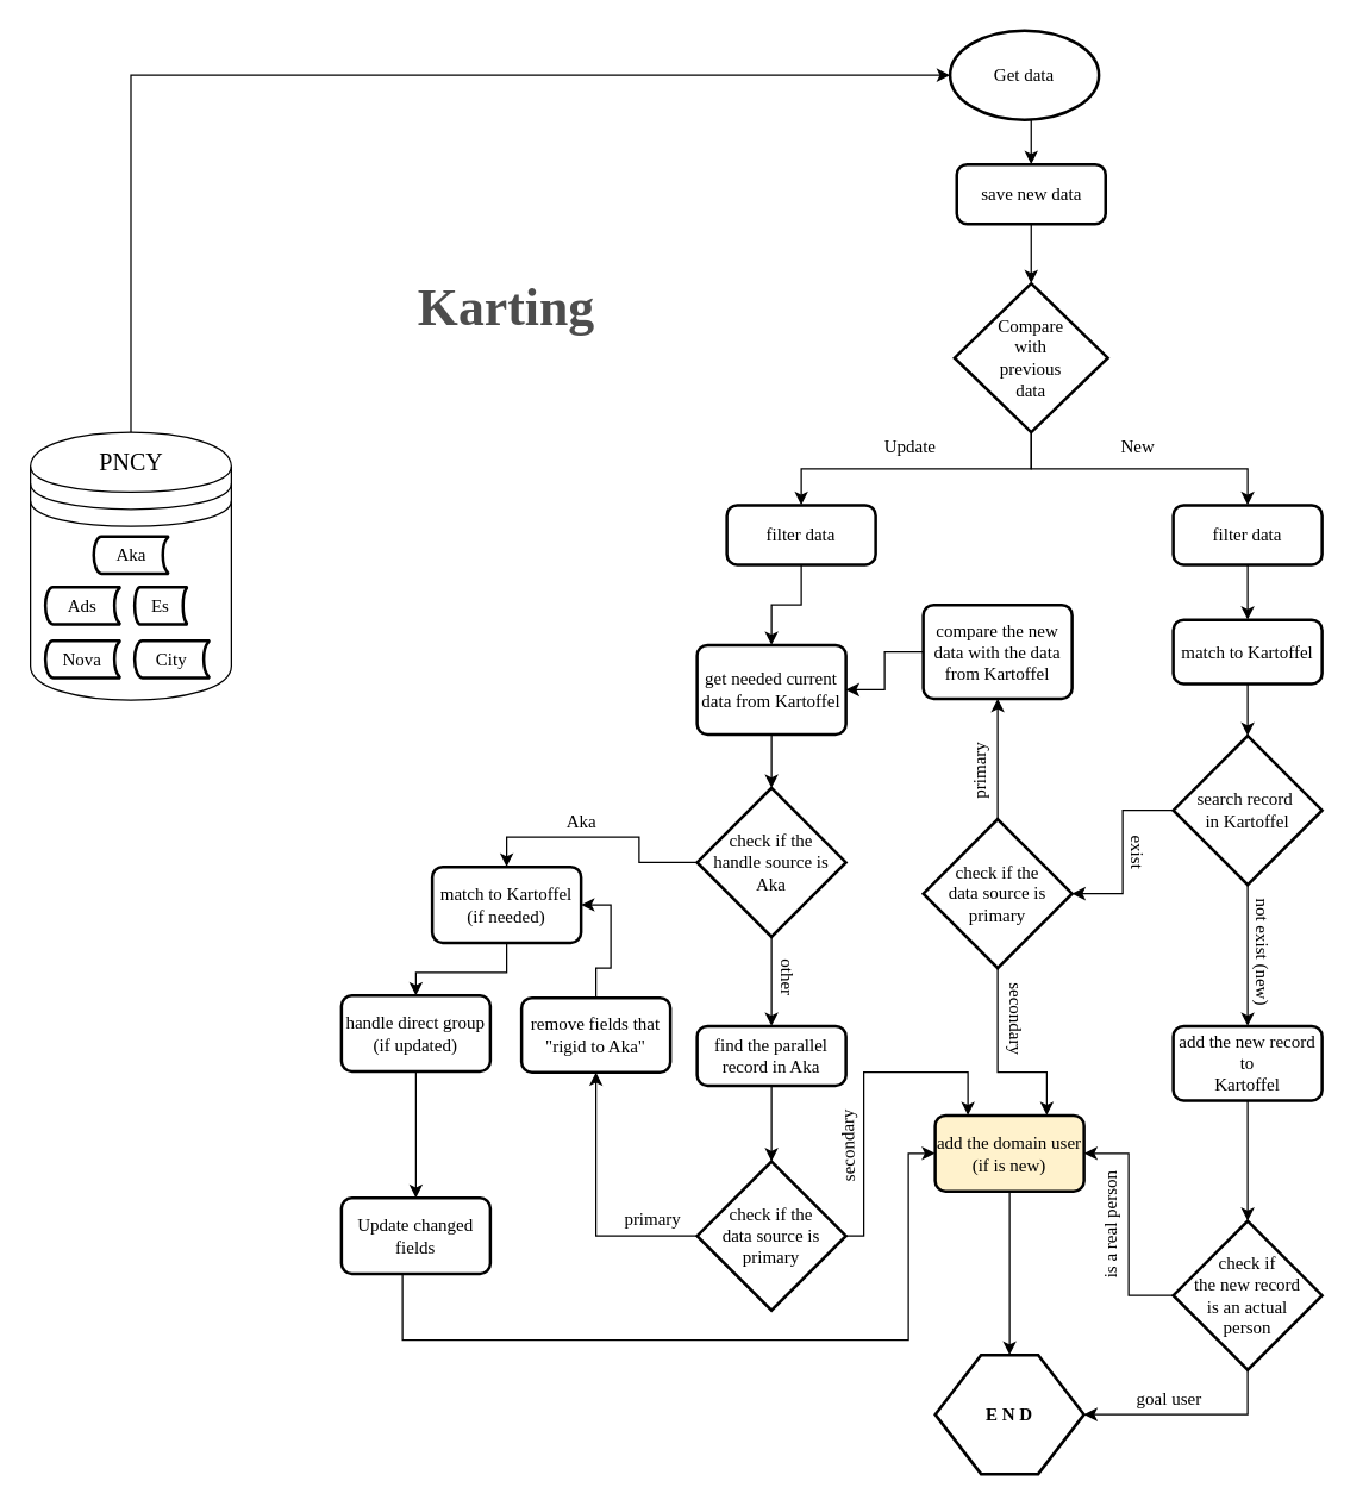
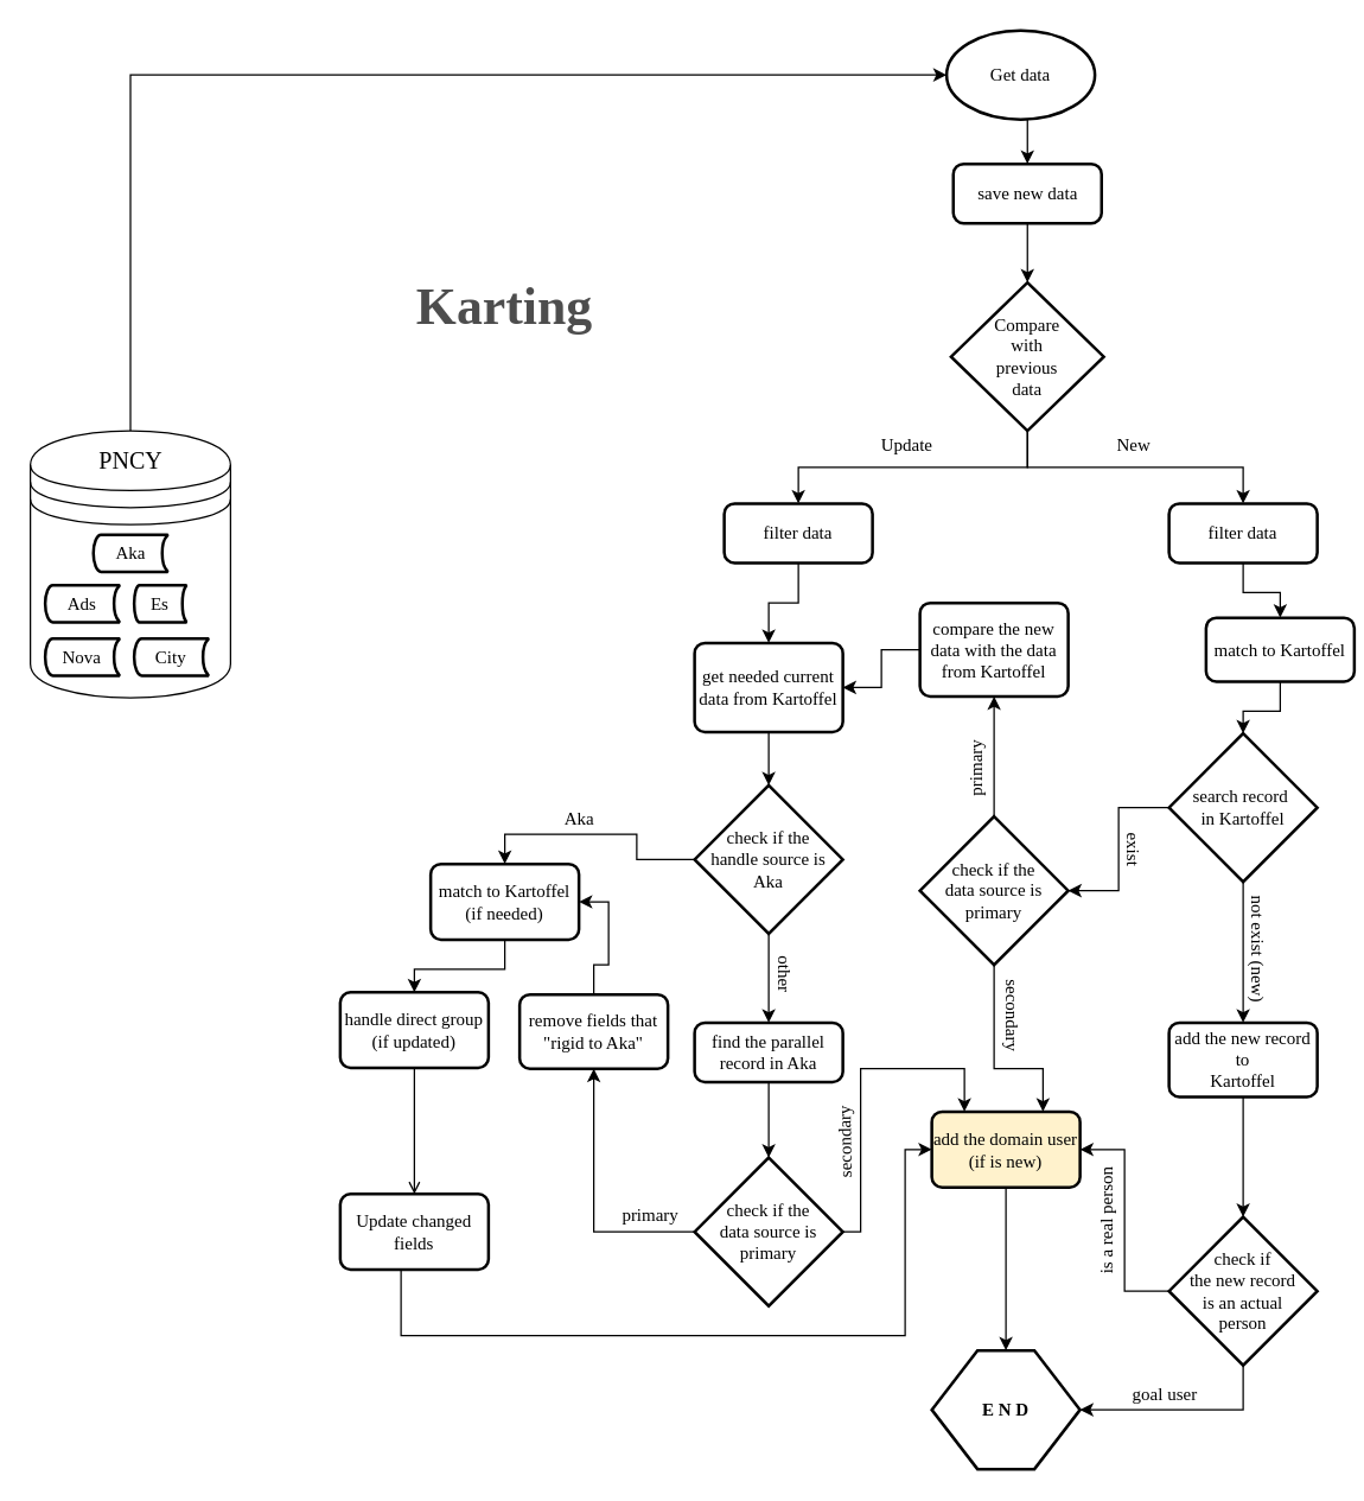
  <mxCell id="0" />
  <mxCell id="1" parent="0" />
  <mxCell id="2" value="&lt;font size=&quot;1&quot; face=&quot;Comic Sans MS&quot; color=&quot;#4d4d4d&quot;&gt;&lt;b style=&quot;font-size: 35px&quot;&gt;Karting&lt;/b&gt;&lt;/font&gt;" style="text;html=1;strokeColor=none;fillColor=none;align=center;verticalAlign=middle;whiteSpace=wrap;rounded=0;" parent="1" vertex="1"><mxGeometry x="255" y="181" width="170" height="50" as="geometry" /></mxCell>
  <mxCell id="3" value="" style="group;fontFamily=Comic Sans MS;" parent="1" vertex="1" connectable="0"><mxGeometry x="20" y="290" width="135" height="180" as="geometry" /></mxCell>
  <mxCell id="4" value="" style="group;fontFamily=Comic Sans MS;" parent="3" vertex="1" connectable="0"><mxGeometry width="135" height="180" as="geometry" /></mxCell>
  <mxCell id="5" value="" style="shape=datastore;whiteSpace=wrap;html=1;rounded=0;fontFamily=Comic Sans MS;" parent="4" vertex="1"><mxGeometry width="135" height="180" as="geometry" /></mxCell>
  <mxCell id="6" value="&lt;font&gt;Ads&lt;/font&gt;" style="strokeWidth=2;html=1;shape=mxgraph.flowchart.stored_data;whiteSpace=wrap;rounded=0;fontFamily=Comic Sans MS;" parent="4" vertex="1"><mxGeometry x="10" y="104" width="50" height="25" as="geometry" /></mxCell>
  <mxCell id="7" value="&lt;font&gt;Aka&lt;/font&gt;" style="strokeWidth=2;html=1;shape=mxgraph.flowchart.stored_data;whiteSpace=wrap;rounded=0;fontFamily=Comic Sans MS;" parent="4" vertex="1"><mxGeometry x="42.5" y="70" width="50" height="25" as="geometry" /></mxCell>
  <mxCell id="8" value="&lt;font&gt;Nova&lt;/font&gt;" style="strokeWidth=2;html=1;shape=mxgraph.flowchart.stored_data;whiteSpace=wrap;rounded=0;fontFamily=Comic Sans MS;" parent="4" vertex="1"><mxGeometry x="10" y="140" width="50" height="25" as="geometry" /></mxCell>
  <mxCell id="9" value="&lt;font&gt;Es&lt;/font&gt;" style="strokeWidth=2;html=1;shape=mxgraph.flowchart.stored_data;whiteSpace=wrap;rounded=0;fontFamily=Comic Sans MS;" parent="4" vertex="1"><mxGeometry x="70" y="104" width="35" height="25" as="geometry" /></mxCell>
  <mxCell id="10" value="&lt;font&gt;City&lt;/font&gt;" style="strokeWidth=2;html=1;shape=mxgraph.flowchart.stored_data;whiteSpace=wrap;rounded=0;fontFamily=Comic Sans MS;" parent="4" vertex="1"><mxGeometry x="70" y="140" width="50" height="25" as="geometry" /></mxCell>
  <mxCell id="11" value="&lt;font size=&quot;1&quot;&gt;&lt;span style=&quot;font-size: 16px&quot;&gt;PNCY&lt;/span&gt;&lt;/font&gt;" style="text;html=1;strokeColor=none;fillColor=none;align=center;verticalAlign=middle;whiteSpace=wrap;rounded=0;fontFamily=Comic Sans MS;" parent="4" vertex="1"><mxGeometry x="47.5" y="10" width="40" height="20" as="geometry" /></mxCell>
  <mxCell id="12" style="edgeStyle=orthogonalEdgeStyle;rounded=0;orthogonalLoop=1;jettySize=auto;html=1;exitX=0.5;exitY=1;exitDx=0;exitDy=0;exitPerimeter=0;entryX=0.5;entryY=0;entryDx=0;entryDy=0;entryPerimeter=0;fontFamily=Comic Sans MS;" parent="1" source="19" target="16" edge="1"><mxGeometry relative="1" as="geometry" /></mxCell>
  <mxCell id="13" value="Get data" style="strokeWidth=2;html=1;shape=mxgraph.flowchart.start_1;whiteSpace=wrap;rounded=0;fontFamily=Comic Sans MS;" parent="1" vertex="1"><mxGeometry x="638" y="20" width="100" height="60" as="geometry" /></mxCell>
  <mxCell id="14" style="edgeStyle=orthogonalEdgeStyle;rounded=0;orthogonalLoop=1;jettySize=auto;html=1;exitX=0.5;exitY=1;exitDx=0;exitDy=0;exitPerimeter=0;entryX=0.5;entryY=0;entryDx=0;entryDy=0;fontFamily=Comic Sans MS;" parent="1" source="16" target="22" edge="1"><mxGeometry relative="1" as="geometry"><mxPoint x="778" y="330" as="targetPoint" /></mxGeometry></mxCell>
  <mxCell id="15" style="edgeStyle=orthogonalEdgeStyle;rounded=0;orthogonalLoop=1;jettySize=auto;html=1;exitX=0.5;exitY=1;exitDx=0;exitDy=0;exitPerimeter=0;entryX=0.5;entryY=0;entryDx=0;entryDy=0;fontFamily=Comic Sans MS;" parent="1" source="16" edge="1" target="32"><mxGeometry relative="1" as="geometry"><mxPoint x="588" y="330" as="targetPoint" /></mxGeometry></mxCell>
  <mxCell id="16" value="Compare&lt;br&gt;with&lt;br&gt;previous&lt;br&gt;data" style="strokeWidth=2;html=1;shape=mxgraph.flowchart.decision;whiteSpace=wrap;rounded=0;fontFamily=Comic Sans MS;" parent="1" vertex="1"><mxGeometry x="641" y="190" width="103" height="100" as="geometry" /></mxCell>
  <mxCell id="17" value="New" style="text;html=1;align=center;verticalAlign=middle;resizable=0;points=[];autosize=1;fontFamily=Comic Sans MS;" parent="1" vertex="1"><mxGeometry x="744" y="290" width="40" height="20" as="geometry" /></mxCell>
  <mxCell id="18" value="Update" style="text;html=1;align=center;verticalAlign=middle;resizable=0;points=[];autosize=1;fontFamily=Comic Sans MS;" parent="1" vertex="1"><mxGeometry x="581" y="290" width="60" height="20" as="geometry" /></mxCell>
  <mxCell id="19" value="save new data" style="rounded=1;whiteSpace=wrap;html=1;absoluteArcSize=1;arcSize=14;strokeWidth=2;fontFamily=Comic Sans MS;" parent="1" vertex="1"><mxGeometry x="642.5" y="110" width="100" height="40" as="geometry" /></mxCell>
  <mxCell id="20" style="edgeStyle=orthogonalEdgeStyle;rounded=0;orthogonalLoop=1;jettySize=auto;html=1;exitX=0.5;exitY=1;exitDx=0;exitDy=0;exitPerimeter=0;entryX=0.5;entryY=0;entryDx=0;entryDy=0;entryPerimeter=0;fontFamily=Comic Sans MS;" parent="1" source="13" target="19" edge="1"><mxGeometry relative="1" as="geometry"><mxPoint x="688" y="110" as="sourcePoint" /><mxPoint x="688" y="140" as="targetPoint" /></mxGeometry></mxCell>
  <mxCell id="21" value="" style="edgeStyle=orthogonalEdgeStyle;rounded=0;orthogonalLoop=1;jettySize=auto;html=1;fontFamily=Comic Sans MS;" parent="1" source="22" target="24" edge="1"><mxGeometry relative="1" as="geometry" /></mxCell>
  <mxCell id="22" value="filter data" style="rounded=1;whiteSpace=wrap;html=1;absoluteArcSize=1;arcSize=14;strokeWidth=2;fontFamily=Comic Sans MS;" parent="1" vertex="1"><mxGeometry x="788" y="339" width="100" height="40" as="geometry" /></mxCell>
  <mxCell id="23" value="" style="edgeStyle=orthogonalEdgeStyle;rounded=0;orthogonalLoop=1;jettySize=auto;html=1;entryX=0.5;entryY=0;entryDx=0;entryDy=0;entryPerimeter=0;fontFamily=Comic Sans MS;" parent="1" source="24" target="27" edge="1"><mxGeometry relative="1" as="geometry"><mxPoint x="788" y="499" as="targetPoint" /></mxGeometry></mxCell>
- <mxCell id="24" value="match to Kartoffel" style="rounded=1;whiteSpace=wrap;html=1;absoluteArcSize=1;arcSize=14;strokeWidth=2;fontFamily=Comic Sans MS;" parent="1" vertex="1"><mxGeometry x="788" y="416" width="100" height="43" as="geometry" /></mxCell>
+ <mxCell id="24" value="match to Kartoffel" style="rounded=1;whiteSpace=wrap;html=1;absoluteArcSize=1;arcSize=14;strokeWidth=2;fontFamily=Comic Sans MS;" parent="1" vertex="1"><mxGeometry x="813" y="416" width="100" height="43" as="geometry" /></mxCell>
  <mxCell id="25" value="" style="edgeStyle=orthogonalEdgeStyle;rounded=0;orthogonalLoop=1;jettySize=auto;html=1;fontFamily=Comic Sans MS;" edge="1" parent="1" source="27" target="30"><mxGeometry relative="1" as="geometry" /></mxCell>
  <mxCell id="26" value="" style="edgeStyle=orthogonalEdgeStyle;rounded=0;orthogonalLoop=1;jettySize=auto;html=1;fontFamily=Comic Sans MS;" edge="1" parent="1" source="27" target="43"><mxGeometry relative="1" as="geometry" /></mxCell>
  <mxCell id="27" value="&lt;span&gt;search record&amp;nbsp;&lt;br&gt;in&amp;nbsp;&lt;/span&gt;&lt;span&gt;Kartoffel&lt;/span&gt;" style="strokeWidth=2;html=1;shape=mxgraph.flowchart.decision;whiteSpace=wrap;fontFamily=Comic Sans MS;" vertex="1" parent="1"><mxGeometry x="788" y="494" width="100" height="100" as="geometry" /></mxCell>
  <mxCell id="28" style="edgeStyle=orthogonalEdgeStyle;rounded=0;orthogonalLoop=1;jettySize=auto;html=1;exitX=0.5;exitY=0;exitDx=0;exitDy=0;exitPerimeter=0;entryX=0.5;entryY=1;entryDx=0;entryDy=0;fontFamily=Comic Sans MS;" edge="1" parent="1" source="30" target="37"><mxGeometry relative="1" as="geometry" /></mxCell>
  <mxCell id="29" value="" style="edgeStyle=orthogonalEdgeStyle;rounded=0;orthogonalLoop=1;jettySize=auto;html=1;fontFamily=Comic Sans MS;entryX=0.75;entryY=0;entryDx=0;entryDy=0;" edge="1" parent="1" source="30" target="40"><mxGeometry relative="1" as="geometry"><Array as="points"><mxPoint x="670" y="720" /><mxPoint x="703" y="720" /></Array></mxGeometry></mxCell>
  <mxCell id="30" value="check if the&lt;br&gt;data source is&lt;br&gt;primary" style="strokeWidth=2;html=1;shape=mxgraph.flowchart.decision;whiteSpace=wrap;fontFamily=Comic Sans MS;" vertex="1" parent="1"><mxGeometry x="620" y="550" width="100" height="100" as="geometry" /></mxCell>
  <mxCell id="31" value="" style="edgeStyle=orthogonalEdgeStyle;rounded=0;orthogonalLoop=1;jettySize=auto;html=1;fontFamily=Comic Sans MS;" edge="1" parent="1" source="32" target="34"><mxGeometry relative="1" as="geometry" /></mxCell>
  <mxCell id="32" value="filter data" style="rounded=1;whiteSpace=wrap;html=1;absoluteArcSize=1;arcSize=14;strokeWidth=2;fontFamily=Comic Sans MS;" vertex="1" parent="1"><mxGeometry x="488" y="339" width="100" height="40" as="geometry" /></mxCell>
  <mxCell id="33" value="" style="edgeStyle=orthogonalEdgeStyle;rounded=0;orthogonalLoop=1;jettySize=auto;html=1;fontFamily=Comic Sans MS;fontSize=9;" edge="1" parent="1" source="34" target="53"><mxGeometry relative="1" as="geometry" /></mxCell>
  <mxCell id="34" value="get needed current data from Kartoffel" style="rounded=1;whiteSpace=wrap;html=1;absoluteArcSize=1;arcSize=14;strokeWidth=2;fontFamily=Comic Sans MS;" vertex="1" parent="1"><mxGeometry x="468" y="433" width="100" height="60" as="geometry" /></mxCell>
  <mxCell id="35" value="exist" style="text;html=1;align=center;verticalAlign=middle;resizable=0;points=[];autosize=1;rotation=90;fontFamily=Comic Sans MS;" vertex="1" parent="1"><mxGeometry x="744" y="562" width="40" height="20" as="geometry" /></mxCell>
  <mxCell id="36" style="edgeStyle=orthogonalEdgeStyle;rounded=0;orthogonalLoop=1;jettySize=auto;html=1;exitX=0;exitY=0.5;exitDx=0;exitDy=0;entryX=1;entryY=0.5;entryDx=0;entryDy=0;fontFamily=Comic Sans MS;" edge="1" parent="1" source="37" target="34"><mxGeometry relative="1" as="geometry" /></mxCell>
  <mxCell id="37" value="compare the new data with the data from Kartoffel" style="rounded=1;whiteSpace=wrap;html=1;absoluteArcSize=1;arcSize=14;strokeWidth=2;fontFamily=Comic Sans MS;" vertex="1" parent="1"><mxGeometry x="620" y="406" width="100" height="63" as="geometry" /></mxCell>
  <mxCell id="38" value="primary" style="text;html=1;align=center;verticalAlign=middle;resizable=0;points=[];autosize=1;rotation=-90;fontFamily=Comic Sans MS;" vertex="1" parent="1"><mxGeometry x="628" y="508" width="60" height="20" as="geometry" /></mxCell>
  <mxCell id="39" style="edgeStyle=orthogonalEdgeStyle;rounded=0;orthogonalLoop=1;jettySize=auto;html=1;exitX=0.5;exitY=1;exitDx=0;exitDy=0;entryX=0.5;entryY=0;entryDx=0;entryDy=0;fontFamily=Comic Sans MS;" edge="1" parent="1" source="40" target="49"><mxGeometry relative="1" as="geometry" /></mxCell>
  <mxCell id="40" value="&lt;font&gt;add the domain user&lt;br&gt;(if is new)&lt;/font&gt;" style="rounded=1;whiteSpace=wrap;html=1;absoluteArcSize=1;arcSize=14;strokeWidth=2;fontFamily=Comic Sans MS;fillColor=#fff2cc;" vertex="1" parent="1"><mxGeometry x="628" y="749" width="100" height="51" as="geometry" /></mxCell>
  <mxCell id="41" value="secondary" style="text;html=1;align=center;verticalAlign=middle;resizable=0;points=[];autosize=1;rotation=90;fontFamily=Comic Sans MS;" vertex="1" parent="1"><mxGeometry x="647" y="674" width="70" height="20" as="geometry" /></mxCell>
  <mxCell id="42" value="" style="edgeStyle=orthogonalEdgeStyle;rounded=0;orthogonalLoop=1;jettySize=auto;html=1;fontFamily=Comic Sans MS;" edge="1" parent="1" source="43" target="47"><mxGeometry relative="1" as="geometry" /></mxCell>
  <mxCell id="43" value="add the new record to&lt;br&gt;Kartoffel" style="rounded=1;whiteSpace=wrap;html=1;absoluteArcSize=1;arcSize=14;strokeWidth=2;fontFamily=Comic Sans MS;" vertex="1" parent="1"><mxGeometry x="788" y="689" width="100" height="50" as="geometry" /></mxCell>
  <mxCell id="44" value="not exist (new)" style="text;html=1;align=center;verticalAlign=middle;resizable=0;points=[];autosize=1;rotation=90;fontFamily=Comic Sans MS;" vertex="1" parent="1"><mxGeometry x="798" y="629" width="100" height="20" as="geometry" /></mxCell>
  <mxCell id="45" style="edgeStyle=orthogonalEdgeStyle;rounded=0;orthogonalLoop=1;jettySize=auto;html=1;exitX=0;exitY=0.5;exitDx=0;exitDy=0;exitPerimeter=0;entryX=1;entryY=0.5;entryDx=0;entryDy=0;fontFamily=Comic Sans MS;" edge="1" parent="1" source="47" target="40"><mxGeometry relative="1" as="geometry" /></mxCell>
  <mxCell id="46" style="edgeStyle=orthogonalEdgeStyle;rounded=0;orthogonalLoop=1;jettySize=auto;html=1;exitX=0.5;exitY=1;exitDx=0;exitDy=0;exitPerimeter=0;entryX=1;entryY=0.5;entryDx=0;entryDy=0;fontFamily=Comic Sans MS;" edge="1" parent="1" source="47" target="49"><mxGeometry relative="1" as="geometry" /></mxCell>
  <mxCell id="47" value="check if &lt;br&gt;the new record&lt;br&gt;is an actual&lt;br&gt;person" style="strokeWidth=2;html=1;shape=mxgraph.flowchart.decision;whiteSpace=wrap;fontFamily=Comic Sans MS;" vertex="1" parent="1"><mxGeometry x="788" y="820" width="100" height="100" as="geometry" /></mxCell>
  <mxCell id="48" value="is a real person" style="text;html=1;align=center;verticalAlign=middle;resizable=0;points=[];autosize=1;rotation=-90;fontFamily=Comic Sans MS;" vertex="1" parent="1"><mxGeometry x="696" y="813" width="100" height="20" as="geometry" /></mxCell>
  <mxCell id="49" value="&lt;b&gt;&lt;font&gt;E N D&lt;/font&gt;&lt;/b&gt;" style="shape=hexagon;perimeter=hexagonPerimeter2;whiteSpace=wrap;html=1;size=0.308;strokeWidth=2;fontFamily=Comic Sans MS;" vertex="1" parent="1"><mxGeometry x="628" y="910" width="100" height="80" as="geometry" /></mxCell>
  <mxCell id="50" style="edgeStyle=orthogonalEdgeStyle;rounded=0;orthogonalLoop=1;jettySize=auto;html=1;exitX=0.5;exitY=0;exitDx=0;exitDy=0;entryX=0;entryY=0.5;entryDx=0;entryDy=0;entryPerimeter=0;fontFamily=Comic Sans MS;fontSize=9;" edge="1" parent="1" source="5" target="13"><mxGeometry relative="1" as="geometry" /></mxCell>
  <mxCell id="51" value="" style="edgeStyle=orthogonalEdgeStyle;rounded=0;orthogonalLoop=1;jettySize=auto;html=1;fontFamily=Comic Sans MS;fontSize=9;" edge="1" parent="1" source="53" target="55"><mxGeometry relative="1" as="geometry" /></mxCell>
  <mxCell id="52" style="edgeStyle=orthogonalEdgeStyle;rounded=0;orthogonalLoop=1;jettySize=auto;html=1;exitX=0;exitY=0.5;exitDx=0;exitDy=0;exitPerimeter=0;entryX=0.5;entryY=0;entryDx=0;entryDy=0;fontFamily=Comic Sans MS;fontSize=9;" edge="1" parent="1" source="53" target="63"><mxGeometry relative="1" as="geometry" /></mxCell>
  <mxCell id="53" value="check if the&lt;br&gt;handle source is&lt;br&gt;Aka" style="strokeWidth=2;html=1;shape=mxgraph.flowchart.decision;whiteSpace=wrap;fontFamily=Comic Sans MS;" vertex="1" parent="1"><mxGeometry x="468" y="529" width="100" height="100" as="geometry" /></mxCell>
  <mxCell id="54" value="" style="edgeStyle=orthogonalEdgeStyle;rounded=0;orthogonalLoop=1;jettySize=auto;html=1;fontFamily=Comic Sans MS;fontSize=9;" edge="1" parent="1" source="55" target="59"><mxGeometry relative="1" as="geometry" /></mxCell>
  <mxCell id="55" value="&lt;font&gt;find the&amp;nbsp;parallel record in Aka&lt;/font&gt;" style="rounded=1;whiteSpace=wrap;html=1;absoluteArcSize=1;arcSize=14;strokeWidth=2;fontFamily=Comic Sans MS;" vertex="1" parent="1"><mxGeometry x="468" y="689" width="100" height="40" as="geometry" /></mxCell>
  <mxCell id="56" value="&lt;font style=&quot;font-size: 12px&quot;&gt;other&lt;/font&gt;" style="text;html=1;align=center;verticalAlign=middle;resizable=0;points=[];autosize=1;fontSize=9;fontFamily=Comic Sans MS;rotation=90;" vertex="1" parent="1"><mxGeometry x="504" y="646" width="50" height="20" as="geometry" /></mxCell>
  <mxCell id="57" style="edgeStyle=orthogonalEdgeStyle;rounded=0;orthogonalLoop=1;jettySize=auto;html=1;exitX=1;exitY=0.5;exitDx=0;exitDy=0;exitPerimeter=0;fontFamily=Comic Sans MS;fontSize=9;" edge="1" parent="1" source="59"><mxGeometry relative="1" as="geometry"><mxPoint x="650" y="749" as="targetPoint" /><Array as="points"><mxPoint x="580" y="830" /><mxPoint x="580" y="720" /><mxPoint x="650" y="720" /></Array></mxGeometry></mxCell>
  <mxCell id="58" value="" style="edgeStyle=orthogonalEdgeStyle;rounded=0;orthogonalLoop=1;jettySize=auto;html=1;fontFamily=Comic Sans MS;fontSize=9;" edge="1" parent="1" source="59" target="70"><mxGeometry relative="1" as="geometry" /></mxCell>
  <mxCell id="59" value="check if the&lt;br&gt;data source is&lt;br&gt;primary" style="strokeWidth=2;html=1;shape=mxgraph.flowchart.decision;whiteSpace=wrap;fontFamily=Comic Sans MS;" vertex="1" parent="1"><mxGeometry x="468" y="780" width="100" height="100" as="geometry" /></mxCell>
  <mxCell id="60" value="secondary" style="text;html=1;align=center;verticalAlign=middle;resizable=0;points=[];autosize=1;rotation=-91;fontFamily=Comic Sans MS;" vertex="1" parent="1"><mxGeometry x="535" y="760" width="70" height="20" as="geometry" /></mxCell>
  <mxCell id="61" value="goal user" style="text;html=1;align=center;verticalAlign=middle;resizable=0;points=[];autosize=1;rotation=0;fontFamily=Comic Sans MS;" vertex="1" parent="1"><mxGeometry x="750" y="930" width="70" height="20" as="geometry" /></mxCell>
  <mxCell id="62" value="" style="edgeStyle=orthogonalEdgeStyle;rounded=0;orthogonalLoop=1;jettySize=auto;html=1;fontFamily=Comic Sans MS;fontSize=9;" edge="1" parent="1" source="63" target="65"><mxGeometry relative="1" as="geometry" /></mxCell>
  <mxCell id="63" value="match to Kartoffel&lt;br&gt;(if needed)" style="rounded=1;whiteSpace=wrap;html=1;absoluteArcSize=1;arcSize=14;strokeWidth=2;fontFamily=Comic Sans MS;" vertex="1" parent="1"><mxGeometry x="290" y="582" width="100" height="51" as="geometry" /></mxCell>
- <mxCell id="64" value="" style="edgeStyle=orthogonalEdgeStyle;rounded=0;orthogonalLoop=1;jettySize=auto;html=1;fontFamily=Comic Sans MS;fontSize=9;" edge="1" parent="1" source="65" target="67"><mxGeometry relative="1" as="geometry" /></mxCell>
+ <mxCell id="64" value="" style="edgeStyle=orthogonalEdgeStyle;rounded=0;orthogonalLoop=1;jettySize=auto;html=1;fontFamily=Comic Sans MS;fontSize=9;endArrow=open;" edge="1" parent="1" source="65" target="67"><mxGeometry relative="1" as="geometry" /></mxCell>
  <mxCell id="65" value="handle direct group&lt;br&gt;(if updated)" style="rounded=1;whiteSpace=wrap;html=1;absoluteArcSize=1;arcSize=14;strokeWidth=2;fontFamily=Comic Sans MS;" vertex="1" parent="1"><mxGeometry x="229" y="668.5" width="100" height="51" as="geometry" /></mxCell>
  <mxCell id="66" style="edgeStyle=orthogonalEdgeStyle;rounded=0;orthogonalLoop=1;jettySize=auto;html=1;exitX=0.5;exitY=1;exitDx=0;exitDy=0;entryX=0;entryY=0.5;entryDx=0;entryDy=0;fontFamily=Comic Sans MS;fontSize=9;" edge="1" parent="1" source="67" target="40"><mxGeometry relative="1" as="geometry"><Array as="points"><mxPoint x="270" y="900" /><mxPoint x="610" y="900" /><mxPoint x="610" y="775" /></Array></mxGeometry></mxCell>
  <mxCell id="67" value="Update changed fields" style="rounded=1;whiteSpace=wrap;html=1;absoluteArcSize=1;arcSize=14;strokeWidth=2;fontFamily=Comic Sans MS;" vertex="1" parent="1"><mxGeometry x="229" y="804.5" width="100" height="51" as="geometry" /></mxCell>
  <mxCell id="68" value="&lt;span style=&quot;font-size: 12px&quot;&gt;Aka&lt;/span&gt;" style="text;html=1;align=center;verticalAlign=middle;resizable=0;points=[];autosize=1;fontSize=9;fontFamily=Comic Sans MS;" vertex="1" parent="1"><mxGeometry x="370" y="542" width="40" height="20" as="geometry" /></mxCell>
  <mxCell id="69" style="edgeStyle=orthogonalEdgeStyle;rounded=0;orthogonalLoop=1;jettySize=auto;html=1;exitX=0.5;exitY=0;exitDx=0;exitDy=0;entryX=1;entryY=0.5;entryDx=0;entryDy=0;fontFamily=Comic Sans MS;fontSize=9;" edge="1" parent="1" source="70" target="63"><mxGeometry relative="1" as="geometry" /></mxCell>
  <mxCell id="70" value="remove fields that &lt;br&gt;&quot;rigid to Aka&quot;" style="rounded=1;whiteSpace=wrap;html=1;absoluteArcSize=1;arcSize=14;strokeWidth=2;fontFamily=Comic Sans MS;" vertex="1" parent="1"><mxGeometry x="350" y="670" width="100" height="50" as="geometry" /></mxCell>
  <mxCell id="71" value="primary" style="text;html=1;align=center;verticalAlign=middle;resizable=0;points=[];autosize=1;rotation=0;fontFamily=Comic Sans MS;" vertex="1" parent="1"><mxGeometry x="408" y="809" width="60" height="20" as="geometry" /></mxCell>
